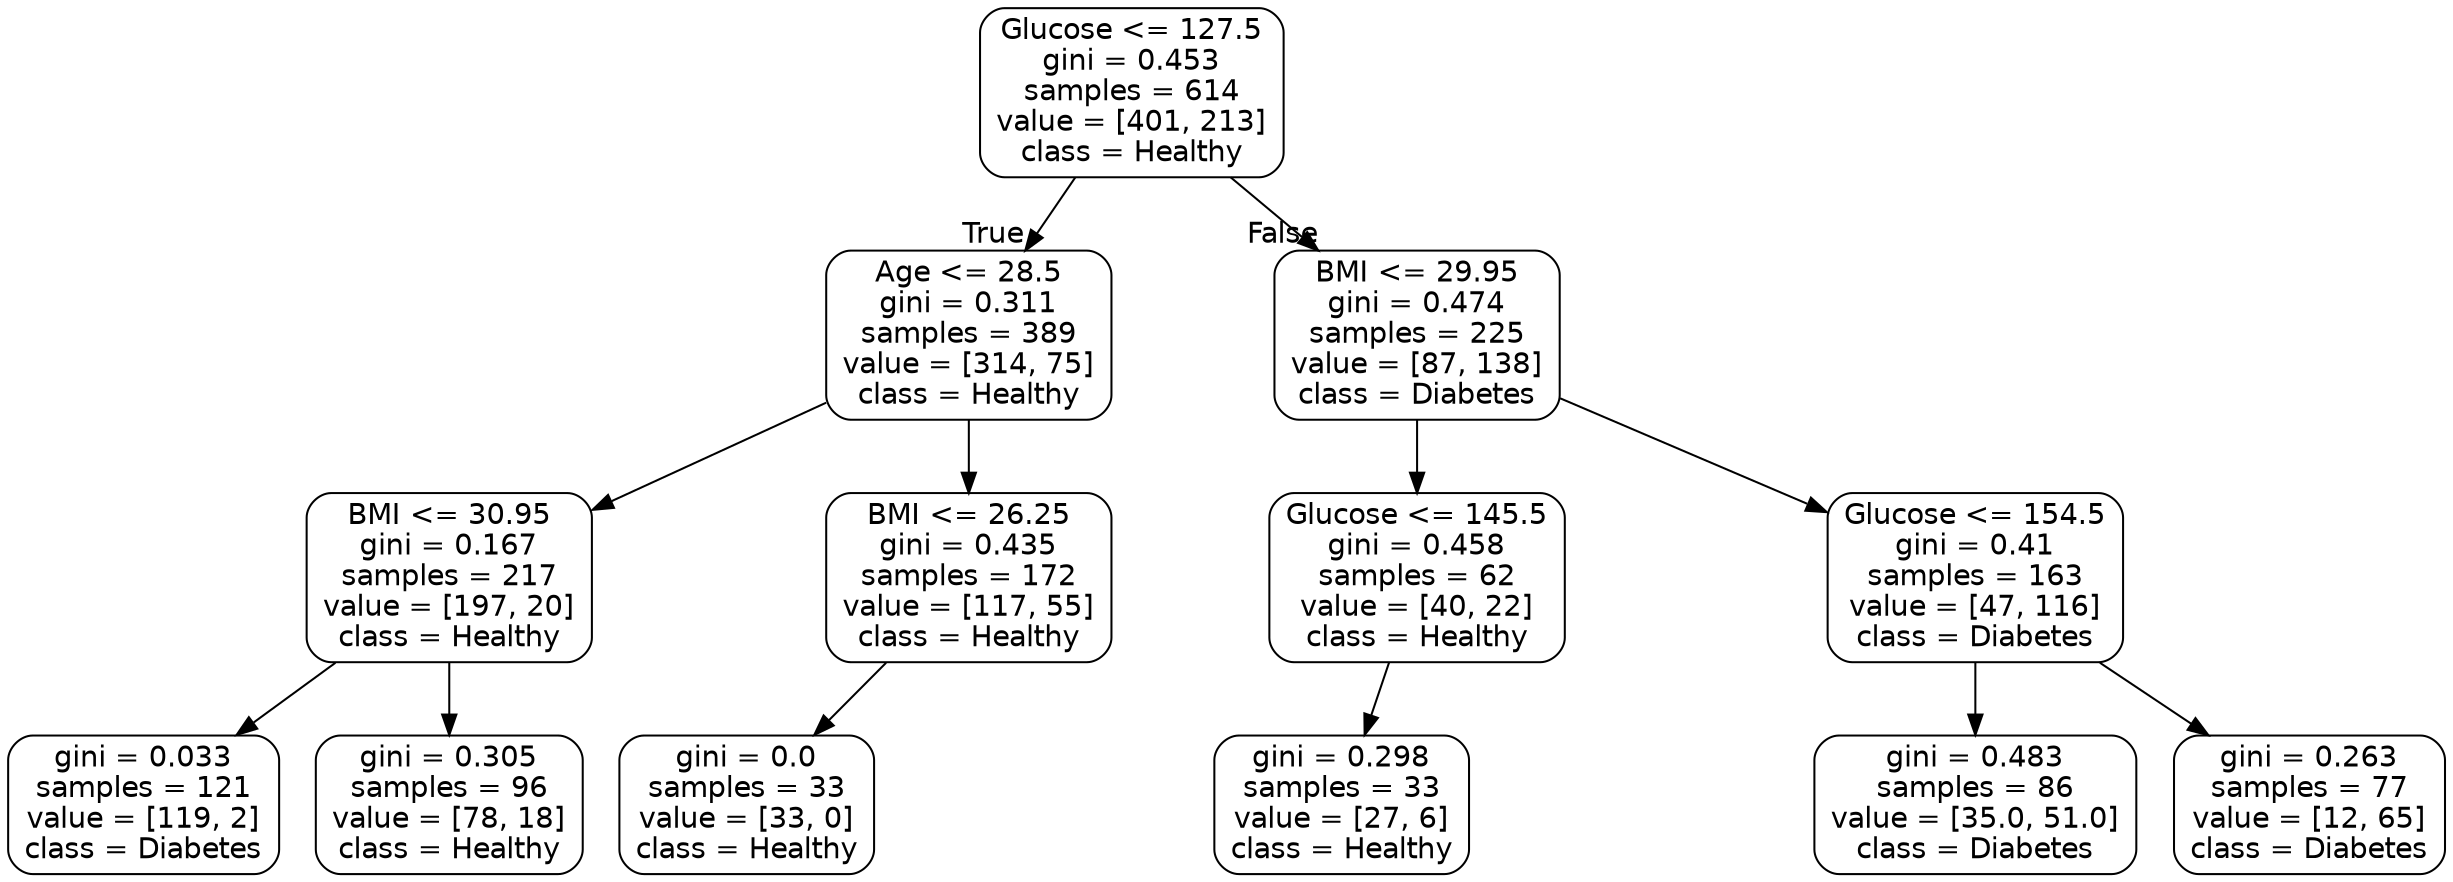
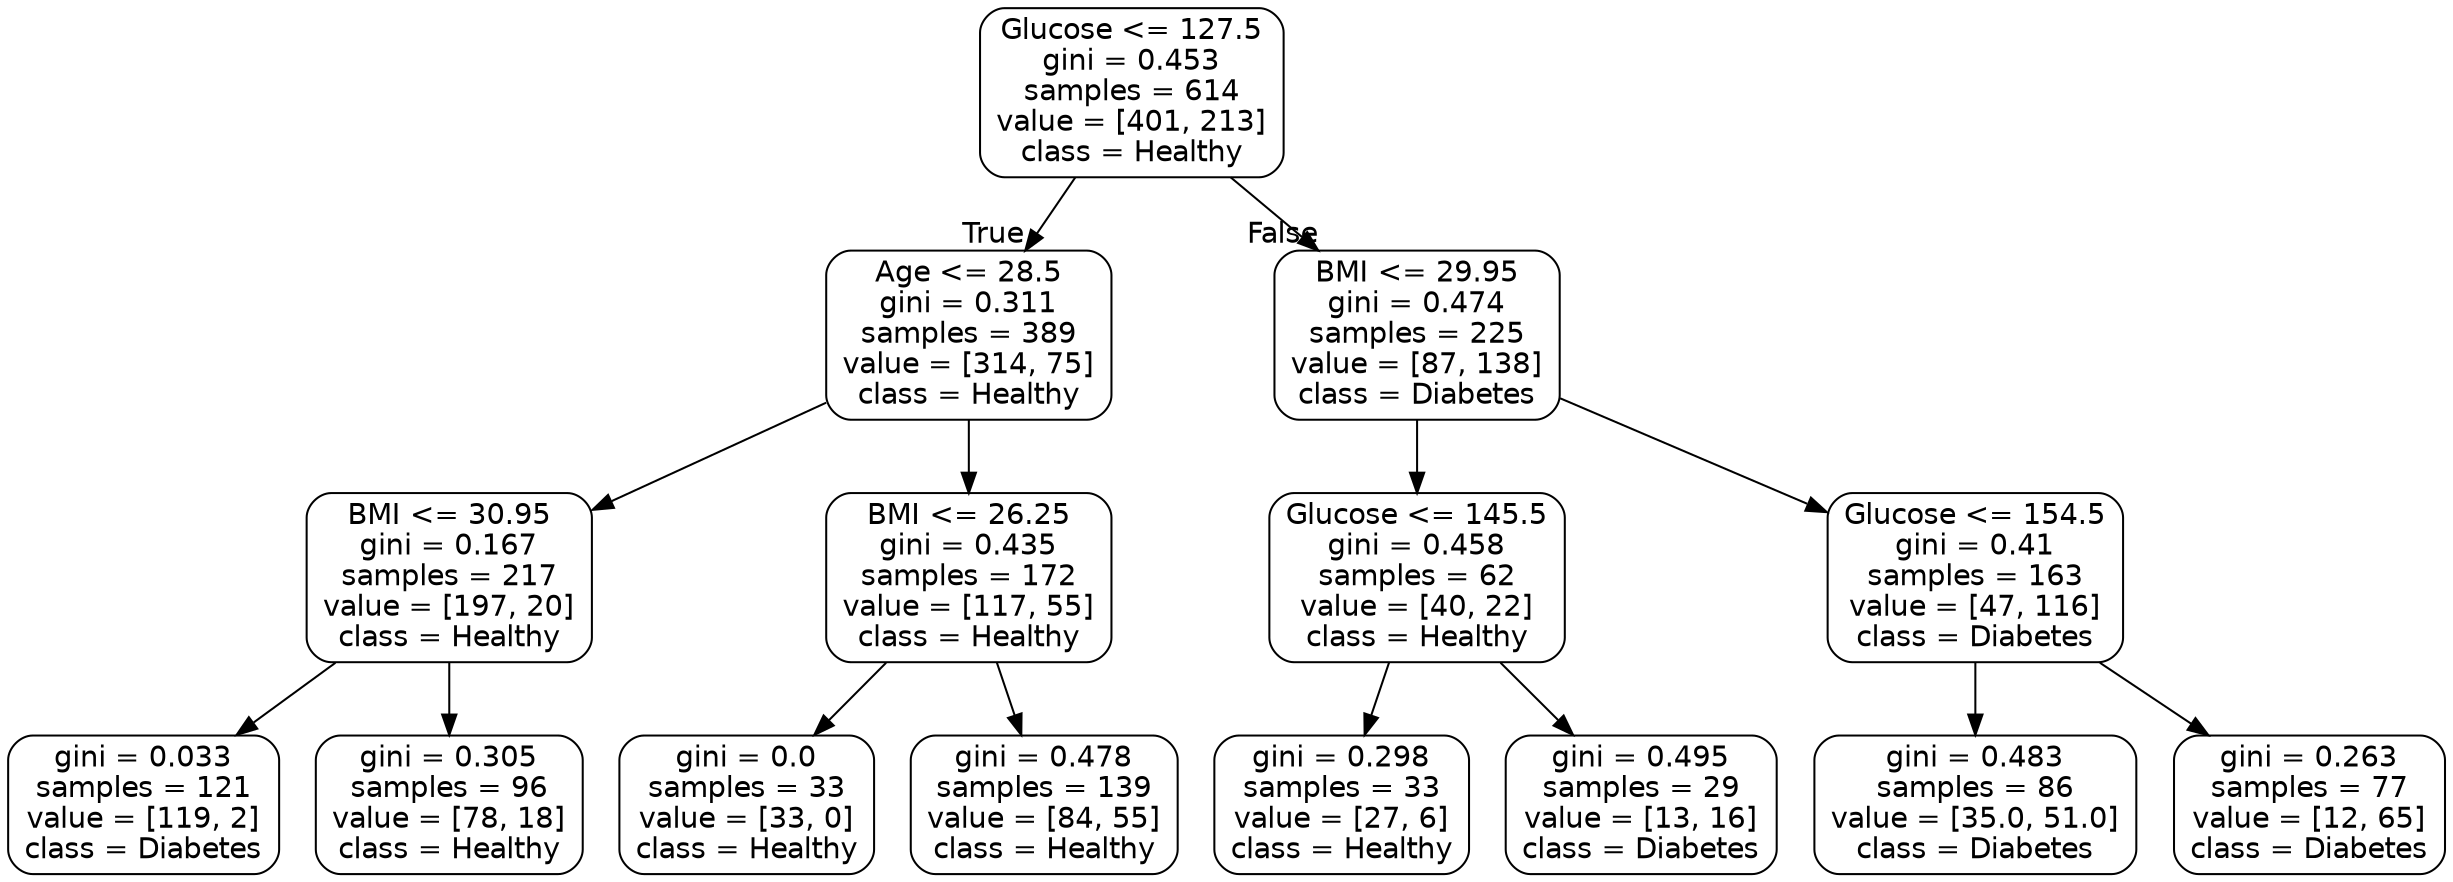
  digraph {
    node [color=black fontname=helvetica shape=box style=rounded]
    edge [fontname=helvetica]
    n1 [label="Glucose <= 127.5\ngini = 0.453\nsamples = 614\nvalue = [401, 213]\nclass = Healthy"]
    n2 [label="Age <= 28.5\ngini = 0.311\nsamples = 389\nvalue = [314, 75]\nclass = Healthy"]
    n3 [label="BMI <= 29.95\ngini = 0.474\nsamples = 225\nvalue = [87, 138]\nclass = Diabetes"]
    n4 [label="BMI <= 30.95\ngini = 0.167\nsamples = 217\nvalue = [197, 20]\nclass = Healthy"]
    n5 [label="BMI <= 26.25\ngini = 0.435\nsamples = 172\nvalue = [117, 55]\nclass = Healthy"]
    n6 [label="Glucose <= 145.5\ngini = 0.458\nsamples = 62\nvalue = [40, 22]\nclass = Healthy"]
    n7 [label="Glucose <= 154.5\ngini = 0.41\nsamples = 163\nvalue = [47, 116]\nclass = Diabetes"]
    n8 [label="gini = 0.033\nsamples = 121\nvalue = [119, 2]\nclass = Diabetes"]
    n9 [label="gini = 0.305\nsamples = 96\nvalue = [78, 18]\nclass = Healthy"]
    n10 [label="gini = 0.0\nsamples = 33\nvalue = [33, 0]\nclass = Healthy"]
+   n11 [label="gini = 0.478\nsamples = 139\nvalue = [84, 55]\nclass = Healthy"]
    n12 [label="gini = 0.298\nsamples = 33\nvalue = [27, 6]\nclass = Healthy"]
+   n13 [label="gini = 0.495\nsamples = 29\nvalue = [13, 16]\nclass = Diabetes"]
    n14 [label="gini = 0.483\nsamples = 86\nvalue = [35.0, 51.0]\nclass = Diabetes"]
    n15 [label="gini = 0.263\nsamples = 77\nvalue = [12, 65]\nclass = Diabetes"]
    n1 -> n2 [headlabel=True labelangle=45 labeldistance=2.5]
    n1 -> n3 [headlabel=False labelangle=-45 labeldistance=2.5]
    n2 -> n4
    n2 -> n5
    n3 -> n6
    n3 -> n7
    n4 -> n8
    n4 -> n9
    n5 -> n10
+   n5 -> n11
    n6 -> n12
+   n6 -> n13
    n7 -> n14
    n7 -> n15
  }
